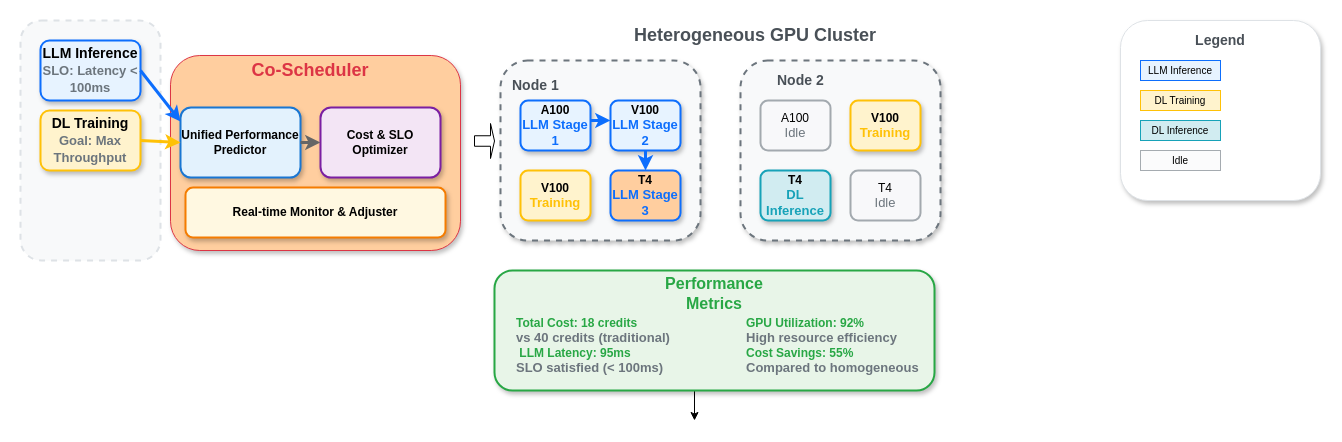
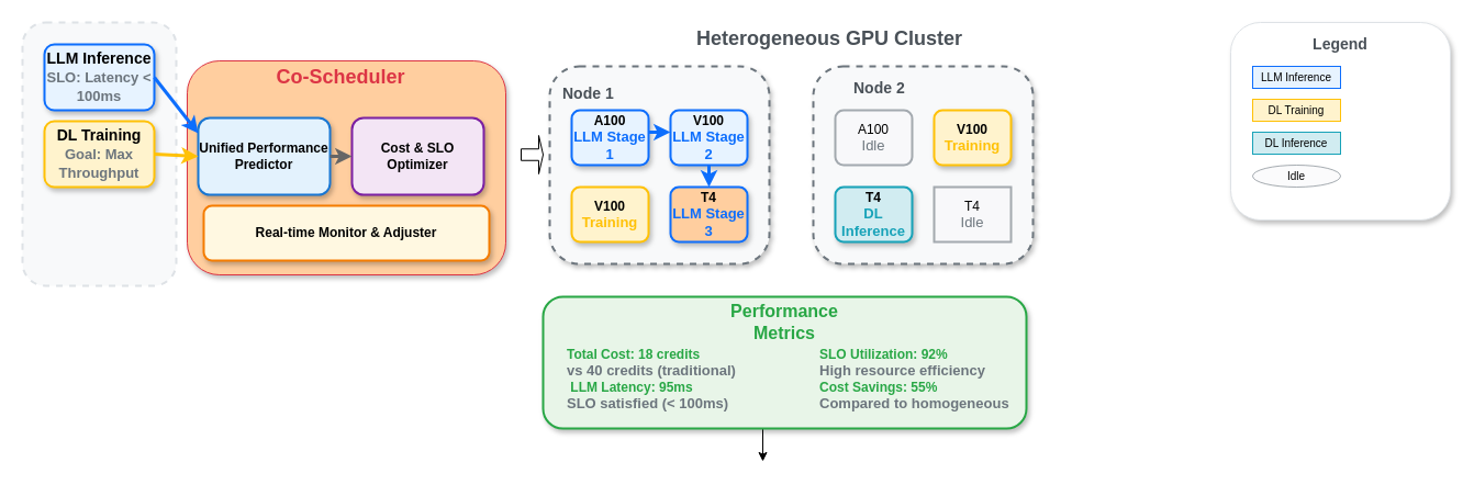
  <mxCell id="0" />
  <mxCell id="1" parent="0" />
  <mxCell id="2" value="" style="rounded=1;whiteSpace=wrap;html=1;fillColor=#f8f9fa;strokeColor=#dee2e6;strokeWidth=2;dashed=1;" parent="1" vertex="1"><mxGeometry x="20" y="20" width="140" height="240" as="geometry" /></mxCell>
  <mxCell id="3" value="LLM Inference&lt;br&gt;&lt;font size=&quot;2&quot; color=&quot;#6c757d&quot;&gt;SLO: Latency &lt; 100ms&lt;/font&gt;" style="rounded=1;whiteSpace=wrap;html=1;fillColor=#e7f3ff;strokeColor=#0d6efd;strokeWidth=2;fontSize=14;fontStyle=1;shadow=1;" parent="1" vertex="1"><mxGeometry x="40" y="40" width="100" height="60" as="geometry" /></mxCell>
  <mxCell id="4" value="DL Training&lt;br&gt;&lt;font size=&quot;2&quot; color=&quot;#6c757d&quot;&gt;Goal: Max Throughput&lt;/font&gt;" style="rounded=1;whiteSpace=wrap;html=1;fillColor=#fff3cd;strokeColor=#ffc107;strokeWidth=2;fontSize=14;fontStyle=1;shadow=1;" parent="1" vertex="1"><mxGeometry x="40" y="110" width="100" height="60" as="geometry" /></mxCell>
  <mxCell id="5" value="" style="rounded=1;whiteSpace=wrap;html=1;fillColor=#FFCE9F;strokeColor=#dc3545;strokeWidth=1;shadow=1;" parent="1" vertex="1"><mxGeometry x="170" y="55" width="290" height="195" as="geometry" /></mxCell>
  <mxCell id="6" value="Co-Scheduler" style="text;html=1;strokeColor=none;fillColor=none;align=center;verticalAlign=middle;whiteSpace=wrap;rounded=0;fontSize=18;fontStyle=1;fontColor=#dc3545;" parent="1" vertex="1"><mxGeometry x="230" y="62" width="160" height="15" as="geometry" /></mxCell>
  <mxCell id="7" value="Unified Performance&lt;br&gt;Predictor" style="rounded=1;whiteSpace=wrap;html=1;fillColor=#e3f2fd;strokeColor=#1976d2;strokeWidth=2;fontSize=12;fontStyle=1;shadow=1;" parent="1" vertex="1"><mxGeometry x="180" y="107" width="120" height="70" as="geometry" /></mxCell>
  <mxCell id="8" value="Cost &amp; SLO&lt;br&gt;Optimizer" style="rounded=1;whiteSpace=wrap;html=1;fillColor=#f3e5f5;strokeColor=#7b1fa2;strokeWidth=2;fontSize=12;fontStyle=1;shadow=1;" parent="1" vertex="1"><mxGeometry x="320" y="107" width="120" height="70" as="geometry" /></mxCell>
  <mxCell id="9" value="Real-time Monitor &amp; Adjuster" style="rounded=1;whiteSpace=wrap;html=1;fillColor=#fff8e1;strokeColor=#f57c00;strokeWidth=2;fontSize=12;fontStyle=1;shadow=1;" parent="1" vertex="1"><mxGeometry x="185" y="187" width="260" height="50" as="geometry" /></mxCell>
  <mxCell id="10" value="" style="endArrow=classic;html=1;rounded=0;exitX=1;exitY=0.5;exitDx=0;exitDy=0;entryX=0;entryY=0.5;entryDx=0;entryDy=0;strokeWidth=3;strokeColor=#666666;" parent="1" source="7" target="8" edge="1"><mxGeometry width="50" height="50" relative="1" as="geometry"><mxPoint x="310" y="207" as="sourcePoint" /><mxPoint x="360" y="157" as="targetPoint" /></mxGeometry></mxCell>
  <mxCell id="11" value="" style="endArrow=classic;html=1;rounded=0;exitX=1;exitY=0.5;exitDx=0;exitDy=0;entryX=0;entryY=0.2;entryDx=0;entryDy=0;strokeWidth=3;strokeColor=#0d6efd;" parent="1" source="3" target="7" edge="1"><mxGeometry width="50" height="50" relative="1" as="geometry"><mxPoint x="200" y="150" as="sourcePoint" /><mxPoint x="250" y="100" as="targetPoint" /></mxGeometry></mxCell>
  <mxCell id="12" value="" style="endArrow=classic;html=1;rounded=0;exitX=1;exitY=0.5;exitDx=0;exitDy=0;entryX=0;entryY=0.5;entryDx=0;entryDy=0;strokeWidth=3;strokeColor=#ffc107;" parent="1" source="4" target="7" edge="1"><mxGeometry width="50" height="50" relative="1" as="geometry"><mxPoint x="200" y="220" as="sourcePoint" /><mxPoint x="250" y="170" as="targetPoint" /></mxGeometry></mxCell>
  <mxCell id="13" value="Heterogeneous GPU Cluster" style="text;html=1;strokeColor=none;fillColor=none;align=center;verticalAlign=middle;whiteSpace=wrap;rounded=0;fontSize=18;fontStyle=1;fontColor=#495057;" parent="1" vertex="1"><mxGeometry x="630" y="20" width="250" height="30" as="geometry" /></mxCell>
  <mxCell id="14" value="" style="rounded=1;whiteSpace=wrap;html=1;fillColor=#f8f9fa;strokeColor=#6c757d;strokeWidth=2;dashed=1;shadow=1;" parent="1" vertex="1"><mxGeometry x="500" y="60" width="200" height="180" as="geometry" /></mxCell>
  <mxCell id="15" value="Node 1" style="text;html=1;strokeColor=none;fillColor=none;align=left;verticalAlign=top;whiteSpace=wrap;rounded=0;fontSize=14;fontStyle=1;fontColor=#495057;" parent="1" vertex="1"><mxGeometry x="510" y="70" width="60" height="20" as="geometry" /></mxCell>
  <mxCell id="16" value="A100&lt;br&gt;&lt;font size=&quot;2&quot; color=&quot;#0d6efd&quot;&gt;LLM Stage 1&lt;/font&gt;" style="rounded=1;whiteSpace=wrap;html=1;fillColor=#e7f3ff;strokeColor=#0d6efd;fontSize=12;fontStyle=1;strokeWidth=2;shadow=1;" parent="1" vertex="1"><mxGeometry x="520" y="100" width="70" height="50" as="geometry" /></mxCell>
  <mxCell id="17" value="V100&lt;br&gt;&lt;font size=&quot;2&quot; color=&quot;#0d6efd&quot;&gt;LLM Stage 2&lt;/font&gt;" style="rounded=1;whiteSpace=wrap;html=1;fillColor=#e7f3ff;strokeColor=#0d6efd;fontSize=12;fontStyle=1;strokeWidth=2;shadow=1;" parent="1" vertex="1"><mxGeometry x="610" y="100" width="70" height="50" as="geometry" /></mxCell>
  <mxCell id="18" value="V100&lt;br&gt;&lt;font size=&quot;2&quot; color=&quot;#ffc107&quot;&gt;Training&lt;/font&gt;" style="rounded=1;whiteSpace=wrap;html=1;fillColor=#fff3cd;strokeColor=#ffc107;fontSize=12;fontStyle=1;strokeWidth=2;shadow=1;" parent="1" vertex="1"><mxGeometry x="520" y="170" width="70" height="50" as="geometry" /></mxCell>
  <mxCell id="19" value="T4&lt;br&gt;&lt;font size=&quot;2&quot; color=&quot;#0d6efd&quot;&gt;LLM Stage 3&lt;/font&gt;" style="rounded=1;whiteSpace=wrap;html=1;fillColor=#ffce9f;strokeColor=#0d6efd;fontSize=12;fontStyle=1;strokeWidth=2;shadow=1;" parent="1" vertex="1"><mxGeometry x="610" y="170" width="70" height="50" as="geometry" /></mxCell>
  <mxCell id="20" value="" style="rounded=1;whiteSpace=wrap;html=1;fillColor=#f8f9fa;strokeColor=#6c757d;strokeWidth=2;dashed=1;shadow=1;" parent="1" vertex="1"><mxGeometry x="740" y="60" width="200" height="180" as="geometry" /></mxCell>
  <mxCell id="21" value="Node 2" style="text;html=1;strokeColor=none;fillColor=none;align=left;verticalAlign=top;whiteSpace=wrap;rounded=0;fontSize=14;fontStyle=1;fontColor=#495057;" parent="1" vertex="1"><mxGeometry x="775" y="65" width="60" height="20" as="geometry" /></mxCell>
  <mxCell id="22" value="A100&lt;br&gt;&lt;font size=&quot;2&quot; color=&quot;#6c757d&quot;&gt;Idle&lt;/font&gt;" style="rounded=1;whiteSpace=wrap;html=1;fillColor=#f8f9fa;strokeColor=#6c757d;fontSize=12;fontStyle=0;strokeWidth=2;opacity=60;" parent="1" vertex="1"><mxGeometry x="760" y="100" width="70" height="50" as="geometry" /></mxCell>
  <mxCell id="23" value="V100&lt;br&gt;&lt;font size=&quot;2&quot; color=&quot;#ffc107&quot;&gt;Training&lt;/font&gt;" style="rounded=1;whiteSpace=wrap;html=1;fillColor=#fff3cd;strokeColor=#ffc107;fontSize=12;fontStyle=1;strokeWidth=2;shadow=1;" parent="1" vertex="1"><mxGeometry x="850" y="100" width="70" height="50" as="geometry" /></mxCell>
  <mxCell id="24" value="T4&lt;br&gt;&lt;font size=&quot;2&quot; color=&quot;#17a2b8&quot;&gt;DL Inference&lt;/font&gt;" style="rounded=1;whiteSpace=wrap;html=1;fillColor=#d1ecf1;strokeColor=#17a2b8;fontSize=12;fontStyle=1;strokeWidth=2;shadow=1;" parent="1" vertex="1"><mxGeometry x="760" y="170" width="70" height="50" as="geometry" /></mxCell>
- <mxCell id="25" value="T4&lt;br&gt;&lt;font size=&quot;2&quot; color=&quot;#6c757d&quot;&gt;Idle&lt;/font&gt;" style="rounded=1;whiteSpace=wrap;html=1;fillColor=#f8f9fa;strokeColor=#6c757d;fontSize=12;fontStyle=0;strokeWidth=2;opacity=60;" parent="1" vertex="1"><mxGeometry x="850" y="170" width="70" height="50" as="geometry" /></mxCell>
+ <mxCell id="25" value="T4&lt;br&gt;&lt;font size=&quot;2&quot; color=&quot;#6c757d&quot;&gt;Idle&lt;/font&gt;" style="whiteSpace=wrap;html=1;fillColor=#f8f9fa;strokeColor=#6c757d;fontSize=12;fontStyle=0;strokeWidth=2;opacity=60;rounded=0;" parent="1" vertex="1"><mxGeometry x="850" y="170" width="70" height="50" as="geometry" /></mxCell>
  <mxCell id="26" value="" style="endArrow=classic;html=1;rounded=0;strokeWidth=3;strokeColor=#0d6efd;curved=1;" parent="1" edge="1"><mxGeometry width="50" height="50" relative="1" as="geometry"><mxPoint x="590" y="120" as="sourcePoint" /><mxPoint x="610" y="120" as="targetPoint" /></mxGeometry></mxCell>
  <mxCell id="27" value="" style="endArrow=classic;html=1;rounded=0;strokeWidth=3;strokeColor=#0d6efd;curved=1;" parent="1" edge="1"><mxGeometry width="50" height="50" relative="1" as="geometry"><mxPoint x="645" y="150" as="sourcePoint" /><mxPoint x="645" y="170" as="targetPoint" /></mxGeometry></mxCell>
  <mxCell id="28" style="edgeStyle=orthogonalEdgeStyle;rounded=0;orthogonalLoop=1;jettySize=auto;html=1;exitX=0.5;exitY=1;exitDx=0;exitDy=0;" edge="1" parent="1" source="29"><mxGeometry relative="1" as="geometry"><mxPoint x="694" y="420" as="targetPoint" /></mxGeometry></mxCell>
  <mxCell id="29" value="" style="rounded=1;whiteSpace=wrap;html=1;fillColor=#e8f5e8;strokeColor=#28a745;strokeWidth=2;shadow=1;" parent="1" vertex="1"><mxGeometry x="494" y="270" width="440" height="120" as="geometry" /></mxCell>
  <mxCell id="30" value="Performance Metrics" style="text;html=1;strokeColor=none;fillColor=none;align=center;verticalAlign=middle;whiteSpace=wrap;rounded=0;fontSize=16;fontStyle=1;fontColor=#28a745;" parent="1" vertex="1"><mxGeometry x="654" y="280" width="120" height="25" as="geometry" /></mxCell>
  <mxCell id="31" value="Total Cost: 18 credits&lt;br&gt;&lt;font size=&quot;2&quot; color=&quot;#6c757d&quot;&gt;vs 40 credits (traditional)&lt;/font&gt;" style="text;html=1;strokeColor=none;fillColor=none;align=left;verticalAlign=middle;whiteSpace=wrap;rounded=0;fontSize=12;fontStyle=1;fontColor=#28a745;" parent="1" vertex="1"><mxGeometry x="514" y="315" width="180" height="30" as="geometry" /></mxCell>
  <mxCell id="32" value="&amp;nbsp;LLM Latency: 95ms&lt;br&gt;&lt;font size=&quot;2&quot; color=&quot;#6c757d&quot;&gt;SLO satisfied (&amp;lt; 100ms)&lt;/font&gt;" style="text;html=1;strokeColor=none;fillColor=none;align=left;verticalAlign=middle;whiteSpace=wrap;rounded=0;fontSize=12;fontStyle=1;fontColor=#28a745;" parent="1" vertex="1"><mxGeometry x="514" y="345" width="180" height="30" as="geometry" /></mxCell>
- <mxCell id="33" value="GPU Utilization: 92%&lt;br&gt;&lt;font size=&quot;2&quot; color=&quot;#6c757d&quot;&gt;High resource efficiency&lt;/font&gt;" style="text;html=1;strokeColor=none;fillColor=none;align=left;verticalAlign=middle;whiteSpace=wrap;rounded=0;fontSize=12;fontStyle=1;fontColor=#28a745;" parent="1" vertex="1"><mxGeometry x="744" y="315" width="180" height="30" as="geometry" /></mxCell>
+ <mxCell id="33" value="SLO Utilization: 92%&lt;br&gt;&lt;font size=&quot;2&quot; color=&quot;#6c757d&quot;&gt;High resource efficiency&lt;/font&gt;" style="text;html=1;strokeColor=none;fillColor=none;align=left;verticalAlign=middle;whiteSpace=wrap;rounded=0;fontSize=12;fontStyle=1;fontColor=#28a745;" parent="1" vertex="1"><mxGeometry x="744" y="315" width="180" height="30" as="geometry" /></mxCell>
  <mxCell id="34" value="Cost Savings: 55%&lt;br&gt;&lt;font size=&quot;2&quot; color=&quot;#6c757d&quot;&gt;Compared to homogeneous&lt;/font&gt;" style="text;html=1;strokeColor=none;fillColor=none;align=left;verticalAlign=middle;whiteSpace=wrap;rounded=0;fontSize=12;fontStyle=1;fontColor=#28a745;" parent="1" vertex="1"><mxGeometry x="744" y="345" width="180" height="30" as="geometry" /></mxCell>
  <mxCell id="35" value="" style="rounded=1;whiteSpace=wrap;html=1;fillColor=#ffffff;strokeColor=#dee2e6;strokeWidth=1;shadow=1;" parent="1" vertex="1"><mxGeometry x="1120" y="20" width="200" height="180" as="geometry" /></mxCell>
  <mxCell id="36" value="Legend" style="text;html=1;strokeColor=none;fillColor=none;align=center;verticalAlign=middle;whiteSpace=wrap;rounded=0;fontSize=14;fontStyle=1;fontColor=#495057;" parent="1" vertex="1"><mxGeometry x="1190" y="30" width="60" height="20" as="geometry" /></mxCell>
  <mxCell id="37" value="LLM Inference" style="rounded=0;whiteSpace=wrap;html=1;fillColor=#e7f3ff;strokeColor=#0d6efd;fontSize=10;strokeWidth=1;" parent="1" vertex="1"><mxGeometry x="1140" y="60" width="80" height="20" as="geometry" /></mxCell>
  <mxCell id="38" value="DL Training" style="rounded=0;whiteSpace=wrap;html=1;fillColor=#fff3cd;strokeColor=#ffc107;fontSize=10;strokeWidth=1;" parent="1" vertex="1"><mxGeometry x="1140" y="90" width="80" height="20" as="geometry" /></mxCell>
  <mxCell id="39" value="DL Inference" style="rounded=0;whiteSpace=wrap;html=1;fillColor=#d1ecf1;strokeColor=#17a2b8;fontSize=10;strokeWidth=1;" parent="1" vertex="1"><mxGeometry x="1140" y="120" width="80" height="20" as="geometry" /></mxCell>
- <mxCell id="40" value="Idle" style="rounded=0;whiteSpace=wrap;html=1;fillColor=#f8f9fa;strokeColor=#6c757d;fontSize=10;strokeWidth=1;opacity=60;" parent="1" vertex="1"><mxGeometry x="1140" y="150" width="80" height="20" as="geometry" /></mxCell>
+ <mxCell id="40" value="Idle" style="ellipse;whiteSpace=wrap;html=1;fillColor=#f8f9fa;strokeColor=#6c757d;fontSize=10;strokeWidth=1;opacity=60;" parent="1" vertex="1"><mxGeometry x="1140" y="150" width="80" height="20" as="geometry" /></mxCell>
  <mxCell id="41" value="" style="shape=singleArrow;whiteSpace=wrap;html=1;" vertex="1" parent="1"><mxGeometry x="474" y="123" width="20" height="35" as="geometry" /></mxCell>
